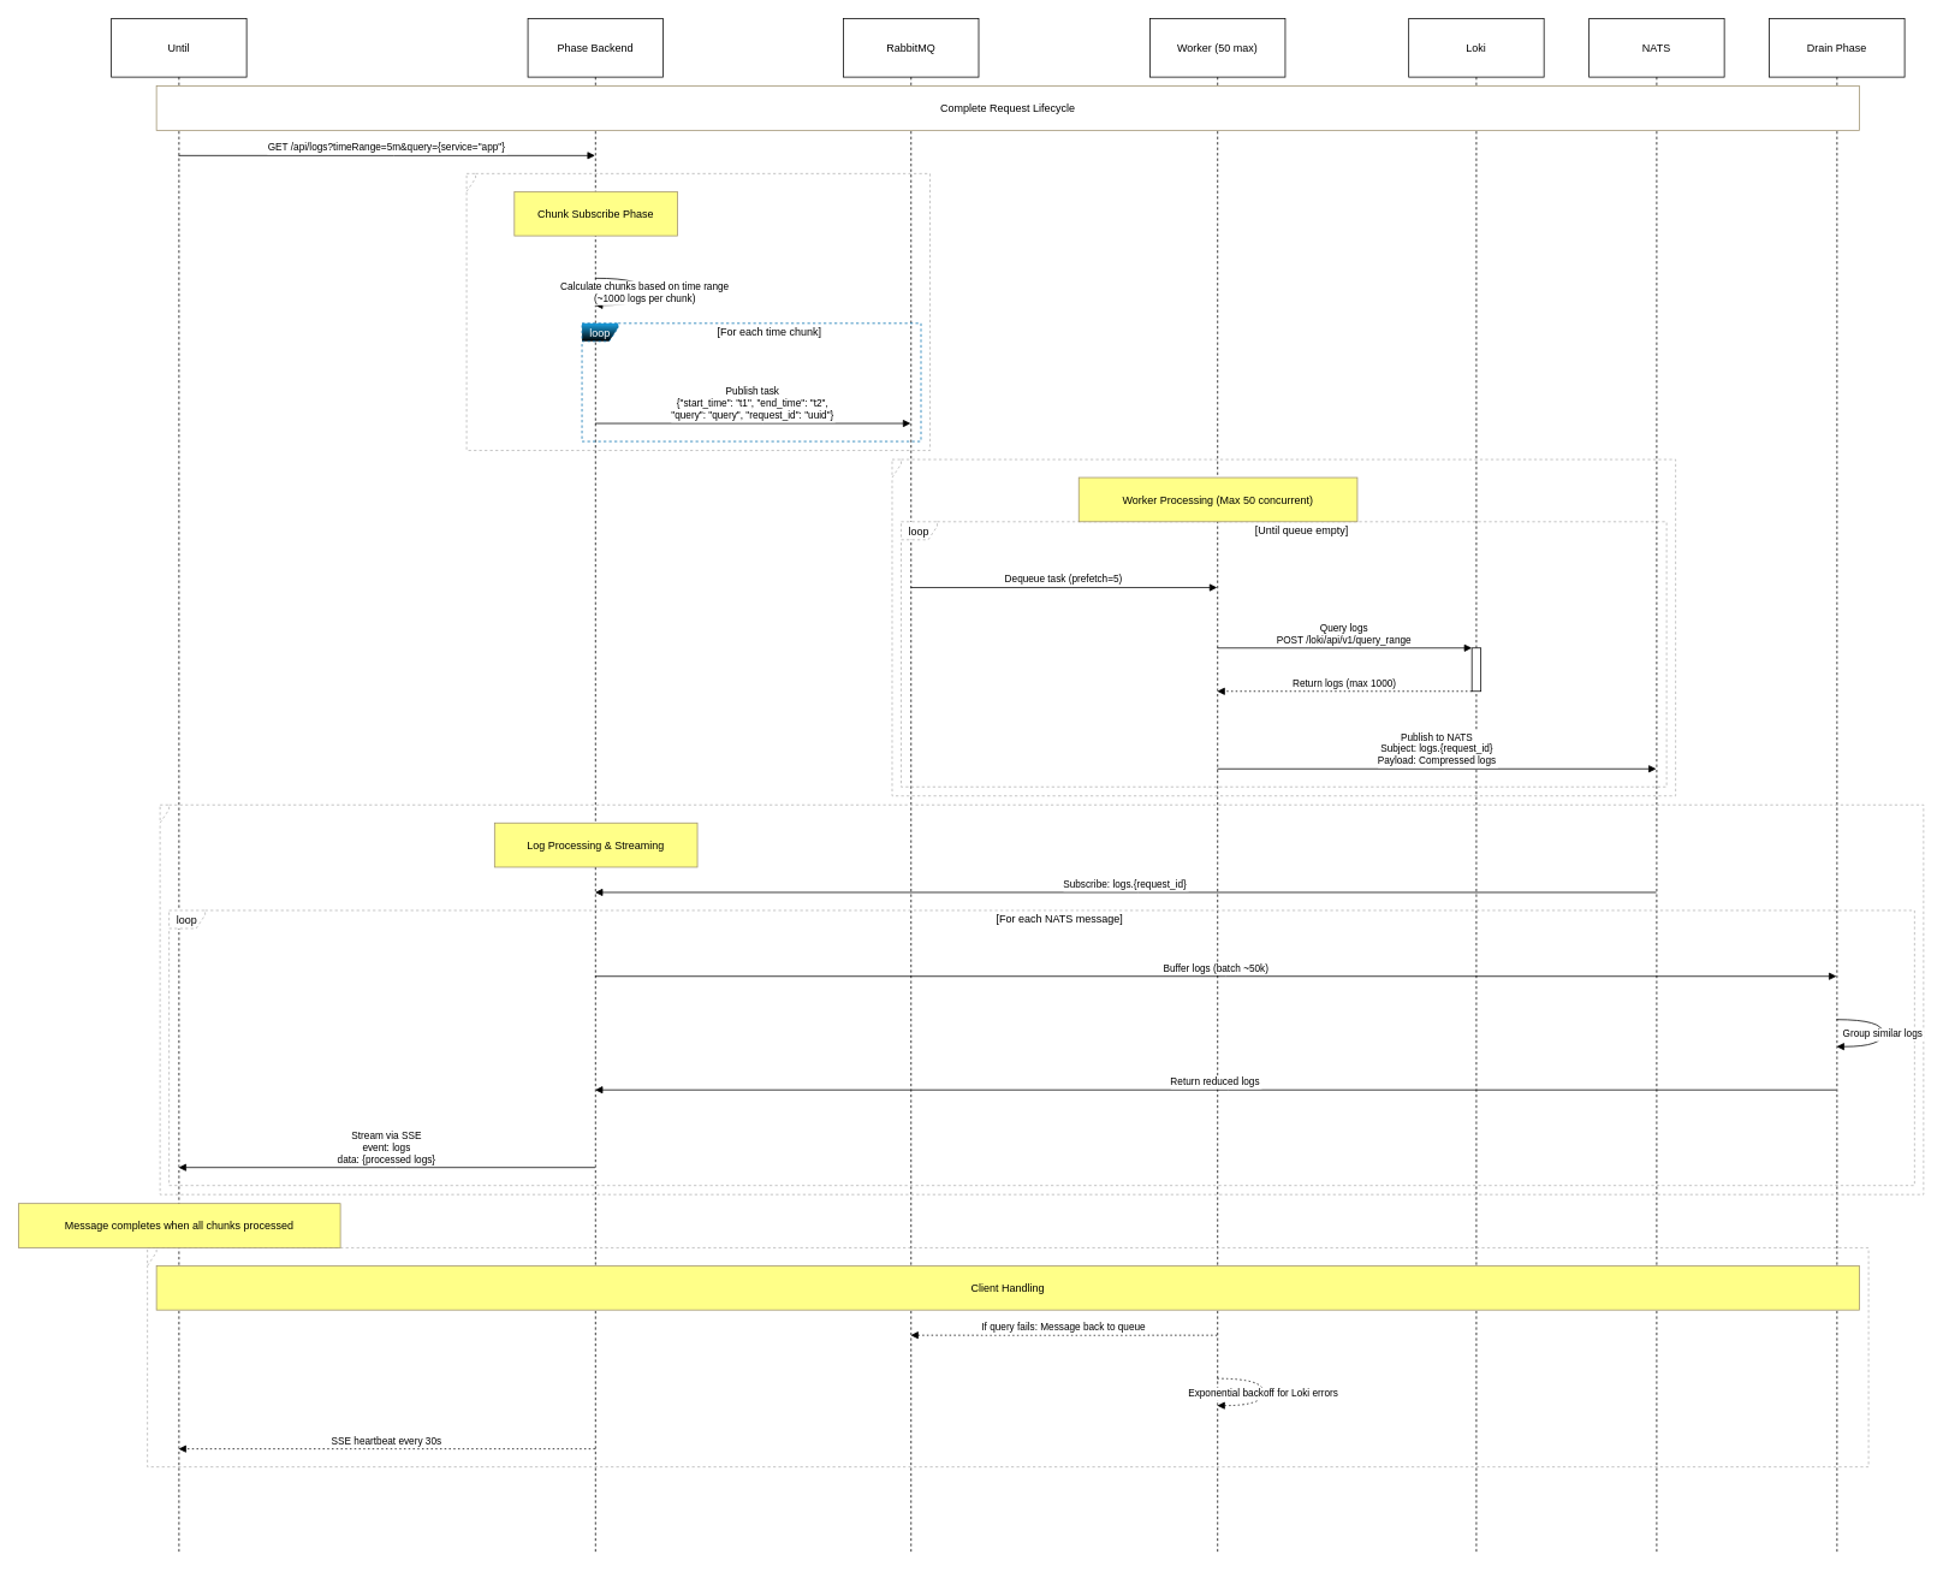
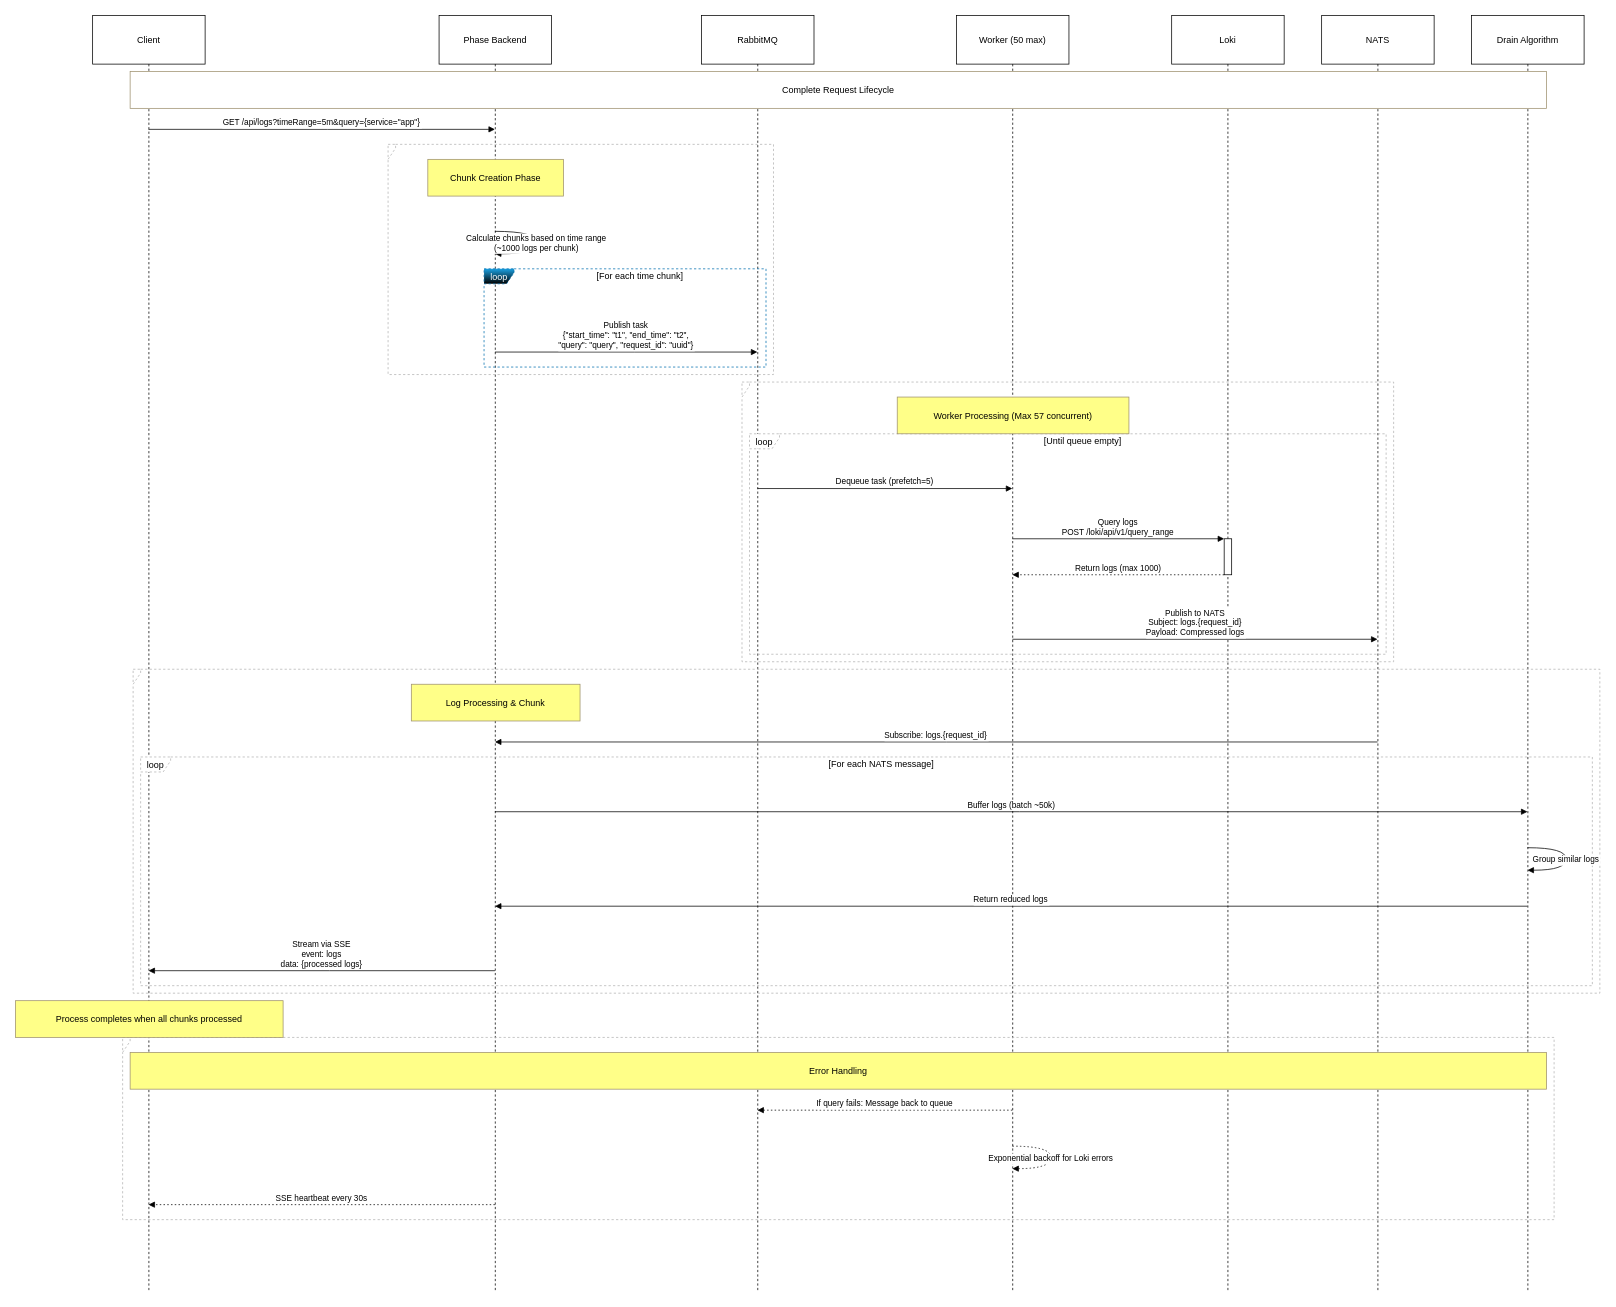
  <mxCell id="0" />
  <mxCell id="1" parent="0" />
- <mxCell id="2" value="Until" style="shape=umlLifeline;perimeter=lifelinePerimeter;whiteSpace=wrap;container=1;dropTarget=0;collapsible=0;recursiveResize=0;outlineConnect=0;portConstraint=eastwest;newEdgeStyle={&quot;edgeStyle&quot;:&quot;elbowEdgeStyle&quot;,&quot;elbow&quot;:&quot;vertical&quot;,&quot;curved&quot;:0,&quot;rounded&quot;:0};size=65;" vertex="1" parent="1"><mxGeometry x="123" y="20" width="150" height="1701" as="geometry" /></mxCell>
+ <mxCell id="2" value="Client" style="shape=umlLifeline;perimeter=lifelinePerimeter;whiteSpace=wrap;container=1;dropTarget=0;collapsible=0;recursiveResize=0;outlineConnect=0;portConstraint=eastwest;newEdgeStyle={&quot;edgeStyle&quot;:&quot;elbowEdgeStyle&quot;,&quot;elbow&quot;:&quot;vertical&quot;,&quot;curved&quot;:0,&quot;rounded&quot;:0};size=65;" vertex="1" parent="1"><mxGeometry x="123" y="20" width="150" height="1701" as="geometry" /></mxCell>
  <mxCell id="3" value="Phase Backend" style="shape=umlLifeline;perimeter=lifelinePerimeter;whiteSpace=wrap;container=1;dropTarget=0;collapsible=0;recursiveResize=0;outlineConnect=0;portConstraint=eastwest;newEdgeStyle={&quot;edgeStyle&quot;:&quot;elbowEdgeStyle&quot;,&quot;elbow&quot;:&quot;vertical&quot;,&quot;curved&quot;:0,&quot;rounded&quot;:0};size=65;" vertex="1" parent="1"><mxGeometry x="585" y="20" width="150" height="1701" as="geometry" /></mxCell>
  <mxCell id="4" value="RabbitMQ" style="shape=umlLifeline;perimeter=lifelinePerimeter;whiteSpace=wrap;container=1;dropTarget=0;collapsible=0;recursiveResize=0;outlineConnect=0;portConstraint=eastwest;newEdgeStyle={&quot;edgeStyle&quot;:&quot;elbowEdgeStyle&quot;,&quot;elbow&quot;:&quot;vertical&quot;,&quot;curved&quot;:0,&quot;rounded&quot;:0};size=65;" vertex="1" parent="1"><mxGeometry x="935" y="20" width="150" height="1701" as="geometry" /></mxCell>
  <mxCell id="5" value="Worker (50 max)" style="shape=umlLifeline;perimeter=lifelinePerimeter;whiteSpace=wrap;container=1;dropTarget=0;collapsible=0;recursiveResize=0;outlineConnect=0;portConstraint=eastwest;newEdgeStyle={&quot;edgeStyle&quot;:&quot;elbowEdgeStyle&quot;,&quot;elbow&quot;:&quot;vertical&quot;,&quot;curved&quot;:0,&quot;rounded&quot;:0};size=65;" vertex="1" parent="1"><mxGeometry x="1275" y="20" width="150" height="1701" as="geometry" /></mxCell>
  <mxCell id="6" value="Loki" style="shape=umlLifeline;perimeter=lifelinePerimeter;whiteSpace=wrap;container=1;dropTarget=0;collapsible=0;recursiveResize=0;outlineConnect=0;portConstraint=eastwest;newEdgeStyle={&quot;edgeStyle&quot;:&quot;elbowEdgeStyle&quot;,&quot;elbow&quot;:&quot;vertical&quot;,&quot;curved&quot;:0,&quot;rounded&quot;:0};size=65;" vertex="1" parent="1"><mxGeometry x="1562" y="20" width="150" height="1701" as="geometry" /></mxCell>
  <mxCell id="7" value="" style="points=[];perimeter=orthogonalPerimeter;outlineConnect=0;targetShapes=umlLifeline;portConstraint=eastwest;newEdgeStyle={&quot;edgeStyle&quot;:&quot;elbowEdgeStyle&quot;,&quot;elbow&quot;:&quot;vertical&quot;,&quot;curved&quot;:0,&quot;rounded&quot;:0}" vertex="1" parent="6"><mxGeometry x="70" y="698" width="10" height="48" as="geometry" /></mxCell>
  <mxCell id="8" value="NATS" style="shape=umlLifeline;perimeter=lifelinePerimeter;whiteSpace=wrap;container=1;dropTarget=0;collapsible=0;recursiveResize=0;outlineConnect=0;portConstraint=eastwest;newEdgeStyle={&quot;edgeStyle&quot;:&quot;elbowEdgeStyle&quot;,&quot;elbow&quot;:&quot;vertical&quot;,&quot;curved&quot;:0,&quot;rounded&quot;:0};size=65;" vertex="1" parent="1"><mxGeometry x="1762" y="20" width="150" height="1701" as="geometry" /></mxCell>
- <mxCell id="9" value="Drain Phase" style="shape=umlLifeline;perimeter=lifelinePerimeter;whiteSpace=wrap;container=1;dropTarget=0;collapsible=0;recursiveResize=0;outlineConnect=0;portConstraint=eastwest;newEdgeStyle={&quot;edgeStyle&quot;:&quot;elbowEdgeStyle&quot;,&quot;elbow&quot;:&quot;vertical&quot;,&quot;curved&quot;:0,&quot;rounded&quot;:0};size=65;" vertex="1" parent="1"><mxGeometry x="1962" y="20" width="150" height="1701" as="geometry" /></mxCell>
+ <mxCell id="9" value="Drain Algorithm" style="shape=umlLifeline;perimeter=lifelinePerimeter;whiteSpace=wrap;container=1;dropTarget=0;collapsible=0;recursiveResize=0;outlineConnect=0;portConstraint=eastwest;newEdgeStyle={&quot;edgeStyle&quot;:&quot;elbowEdgeStyle&quot;,&quot;elbow&quot;:&quot;vertical&quot;,&quot;curved&quot;:0,&quot;rounded&quot;:0};size=65;" vertex="1" parent="1"><mxGeometry x="1962" y="20" width="150" height="1701" as="geometry" /></mxCell>
  <mxCell id="10" value="loop" style="shape=umlFrame;dashed=1;pointerEvents=0;dropTarget=0;strokeColor=#006EAF;height=20;width=40;fillColor=#1ba1e2;fontColor=#ffffff;gradientColor=default;" vertex="1" parent="1"><mxGeometry x="645" y="358" width="376" height="131" as="geometry" /></mxCell>
  <mxCell id="11" value="[For each time chunk]" style="text;strokeColor=none;fillColor=none;align=center;verticalAlign=middle;whiteSpace=wrap;" vertex="1" parent="10"><mxGeometry x="40" width="336" height="20" as="geometry" /></mxCell>
  <mxCell id="12" value="" style="shape=umlFrame;dashed=1;pointerEvents=0;dropTarget=0;strokeColor=#B3B3B3;height=20;width=0" vertex="1" parent="1"><mxGeometry x="517" y="192" width="514" height="307" as="geometry" /></mxCell>
  <mxCell id="13" value="" style="text;strokeColor=none;fillColor=none;align=center;verticalAlign=middle;whiteSpace=wrap;" vertex="1" parent="12"><mxGeometry width="514" height="20" as="geometry" /></mxCell>
  <mxCell id="14" value="loop" style="shape=umlFrame;dashed=1;pointerEvents=0;dropTarget=0;strokeColor=#B3B3B3;height=20;width=40" vertex="1" parent="1"><mxGeometry x="999" y="578" width="849" height="294" as="geometry" /></mxCell>
  <mxCell id="15" value="[Until queue empty]" style="text;strokeColor=none;fillColor=none;align=center;verticalAlign=middle;whiteSpace=wrap;" vertex="1" parent="14"><mxGeometry x="40" width="809" height="20" as="geometry" /></mxCell>
  <mxCell id="16" value="" style="shape=umlFrame;dashed=1;pointerEvents=0;dropTarget=0;strokeColor=#B3B3B3;height=20;width=0" vertex="1" parent="1"><mxGeometry x="989" y="509" width="869" height="373" as="geometry" /></mxCell>
  <mxCell id="17" value="" style="text;strokeColor=none;fillColor=none;align=center;verticalAlign=middle;whiteSpace=wrap;" vertex="1" parent="16"><mxGeometry width="869" height="20" as="geometry" /></mxCell>
  <mxCell id="18" value="loop" style="shape=umlFrame;dashed=1;pointerEvents=0;dropTarget=0;strokeColor=#B3B3B3;height=20;width=40" vertex="1" parent="1"><mxGeometry x="187" y="1009" width="1936" height="305" as="geometry" /></mxCell>
  <mxCell id="19" value="[For each NATS message]" style="text;strokeColor=none;fillColor=none;align=center;verticalAlign=middle;whiteSpace=wrap;" vertex="1" parent="18"><mxGeometry x="40" width="1896" height="20" as="geometry" /></mxCell>
  <mxCell id="20" value="" style="shape=umlFrame;dashed=1;pointerEvents=0;dropTarget=0;strokeColor=#B3B3B3;height=20;width=0" vertex="1" parent="1"><mxGeometry x="177" y="892" width="1956" height="432" as="geometry" /></mxCell>
  <mxCell id="21" value="" style="text;strokeColor=none;fillColor=none;align=center;verticalAlign=middle;whiteSpace=wrap;" vertex="1" parent="20"><mxGeometry width="1956" height="20" as="geometry" /></mxCell>
  <mxCell id="22" value="" style="shape=umlFrame;dashed=1;pointerEvents=0;dropTarget=0;strokeColor=#B3B3B3;height=20;width=0" vertex="1" parent="1"><mxGeometry x="163" y="1383" width="1909" height="243" as="geometry" /></mxCell>
  <mxCell id="23" value="" style="text;strokeColor=none;fillColor=none;align=center;verticalAlign=middle;whiteSpace=wrap;" vertex="1" parent="22"><mxGeometry width="1909" height="20" as="geometry" /></mxCell>
  <mxCell id="24" value="GET /api/logs?timeRange=5m&amp;query={service=&quot;app&quot;}" style="verticalAlign=bottom;edgeStyle=elbowEdgeStyle;elbow=vertical;curved=0;rounded=0;endArrow=block;" edge="1" parent="1" source="2" target="3"><mxGeometry relative="1" as="geometry"><Array as="points"><mxPoint x="436" y="172" /></Array></mxGeometry></mxCell>
  <mxCell id="25" value="Calculate chunks based on time range&#10;(~1000 logs per chunk)" style="curved=1;endArrow=block;rounded=0;" edge="1" parent="1" source="3" target="3"><mxGeometry relative="1" as="geometry"><Array as="points"><mxPoint x="715" y="308" /><mxPoint x="715" y="338" /></Array></mxGeometry></mxCell>
  <mxCell id="26" value="Publish task&#10;{&quot;start_time&quot;: &quot;t1&quot;, &quot;end_time&quot;: &quot;t2&quot;,&#10;&quot;query&quot;: &quot;query&quot;, &quot;request_id&quot;: &quot;uuid&quot;}" style="verticalAlign=bottom;edgeStyle=elbowEdgeStyle;elbow=vertical;curved=0;rounded=0;endArrow=block;" edge="1" parent="1" source="3" target="4"><mxGeometry relative="1" as="geometry"><Array as="points"><mxPoint x="846" y="469" /></Array></mxGeometry></mxCell>
  <mxCell id="27" value="Dequeue task (prefetch=5)" style="verticalAlign=bottom;edgeStyle=elbowEdgeStyle;elbow=vertical;curved=0;rounded=0;endArrow=block;" edge="1" parent="1" source="4" target="5"><mxGeometry relative="1" as="geometry"><Array as="points"><mxPoint x="1189" y="651" /></Array></mxGeometry></mxCell>
  <mxCell id="28" value="Query logs&#10;POST /loki/api/v1/query_range" style="verticalAlign=bottom;edgeStyle=elbowEdgeStyle;elbow=vertical;curved=0;rounded=0;endArrow=block;" edge="1" parent="1" source="5" target="7"><mxGeometry relative="1" as="geometry"><Array as="points"><mxPoint x="1500" y="718" /></Array></mxGeometry></mxCell>
  <mxCell id="29" value="Return logs (max 1000)" style="verticalAlign=bottom;edgeStyle=elbowEdgeStyle;elbow=vertical;curved=0;rounded=0;dashed=1;dashPattern=2 3;endArrow=block;" edge="1" parent="1" source="7" target="5"><mxGeometry relative="1" as="geometry"><Array as="points"><mxPoint x="1503" y="766" /></Array></mxGeometry></mxCell>
  <mxCell id="30" value="Publish to NATS&#10;Subject: logs.{request_id}&#10;Payload: Compressed logs" style="verticalAlign=bottom;edgeStyle=elbowEdgeStyle;elbow=vertical;curved=0;rounded=0;endArrow=block;" edge="1" parent="1" source="5" target="8"><mxGeometry relative="1" as="geometry"><Array as="points"><mxPoint x="1602" y="852" /></Array></mxGeometry></mxCell>
  <mxCell id="31" value="Subscribe: logs.{request_id}" style="verticalAlign=bottom;edgeStyle=elbowEdgeStyle;elbow=vertical;curved=0;rounded=0;endArrow=block;" edge="1" parent="1" source="8" target="3"><mxGeometry relative="1" as="geometry"><Array as="points"><mxPoint x="1262" y="989" /></Array></mxGeometry></mxCell>
  <mxCell id="32" value="Buffer logs (batch ~50k)" style="verticalAlign=bottom;edgeStyle=elbowEdgeStyle;elbow=vertical;curved=0;rounded=0;endArrow=block;" edge="1" parent="1" source="3" target="9"><mxGeometry relative="1" as="geometry"><Array as="points"><mxPoint x="1359" y="1082" /></Array></mxGeometry></mxCell>
  <mxCell id="33" value="Group similar logs" style="curved=1;endArrow=block;rounded=0;" edge="1" parent="1" source="9" target="9"><mxGeometry relative="1" as="geometry"><Array as="points"><mxPoint x="2088" y="1130" /><mxPoint x="2088" y="1160" /></Array></mxGeometry></mxCell>
  <mxCell id="34" value="Return reduced logs" style="verticalAlign=bottom;edgeStyle=elbowEdgeStyle;elbow=vertical;curved=0;rounded=0;endArrow=block;" edge="1" parent="1" source="9" target="3"><mxGeometry relative="1" as="geometry"><Array as="points"><mxPoint x="1362" y="1208" /></Array></mxGeometry></mxCell>
  <mxCell id="35" value="Stream via SSE&#10;event: logs&#10;data: {processed logs}" style="verticalAlign=bottom;edgeStyle=elbowEdgeStyle;elbow=vertical;curved=0;rounded=0;endArrow=block;" edge="1" parent="1" source="3" target="2"><mxGeometry relative="1" as="geometry"><Array as="points"><mxPoint x="439" y="1294" /></Array></mxGeometry></mxCell>
  <mxCell id="36" value="If query fails: Message back to queue" style="verticalAlign=bottom;edgeStyle=elbowEdgeStyle;elbow=vertical;curved=0;rounded=0;dashed=1;dashPattern=2 3;endArrow=block;" edge="1" parent="1" source="5" target="4"><mxGeometry relative="1" as="geometry"><Array as="points"><mxPoint x="1192" y="1480" /></Array></mxGeometry></mxCell>
  <mxCell id="37" value="Exponential backoff for Loki errors" style="curved=1;dashed=1;dashPattern=2 3;endArrow=block;rounded=0;" edge="1" parent="1" source="5" target="5"><mxGeometry relative="1" as="geometry"><Array as="points"><mxPoint x="1401" y="1528" /><mxPoint x="1401" y="1558" /></Array></mxGeometry></mxCell>
  <mxCell id="38" value="SSE heartbeat every 30s" style="verticalAlign=bottom;edgeStyle=elbowEdgeStyle;elbow=vertical;curved=0;rounded=0;dashed=1;dashPattern=2 3;endArrow=block;" edge="1" parent="1" source="3" target="2"><mxGeometry relative="1" as="geometry"><Array as="points"><mxPoint x="439" y="1606" /></Array></mxGeometry></mxCell>
  <mxCell id="39" value="Complete Request Lifecycle" style="fillColor=#ffffff;strokeColor=#9E916F;" vertex="1" parent="1"><mxGeometry x="173" y="95" width="1889" height="49" as="geometry" /></mxCell>
- <mxCell id="40" value="Chunk Subscribe Phase" style="fillColor=#ffff88;strokeColor=#9E916F;" vertex="1" parent="1"><mxGeometry x="570" y="212" width="181" height="49" as="geometry" /></mxCell>
- <mxCell id="41" value="Worker Processing (Max 50 concurrent)" style="fillColor=#ffff88;strokeColor=#9E916F;" vertex="1" parent="1"><mxGeometry x="1196" y="529" width="309" height="49" as="geometry" /></mxCell>
- <mxCell id="42" value="Log Processing &amp; Streaming" style="fillColor=#ffff88;strokeColor=#9E916F;" vertex="1" parent="1"><mxGeometry x="548" y="912" width="225" height="49" as="geometry" /></mxCell>
- <mxCell id="43" value="Message completes when all chunks processed" style="fillColor=#ffff88;strokeColor=#9E916F;" vertex="1" parent="1"><mxGeometry x="20" y="1334" width="357" height="49" as="geometry" /></mxCell>
- <mxCell id="44" value="Client Handling" style="fillColor=#ffff88;strokeColor=#9E916F;" vertex="1" parent="1"><mxGeometry x="173" y="1403" width="1889" height="49" as="geometry" /></mxCell>
+ <mxCell id="40" value="Chunk Creation Phase" style="fillColor=#ffff88;strokeColor=#9E916F;" vertex="1" parent="1"><mxGeometry x="570" y="212" width="181" height="49" as="geometry" /></mxCell>
+ <mxCell id="41" value="Worker Processing (Max 57 concurrent)" style="fillColor=#ffff88;strokeColor=#9E916F;" vertex="1" parent="1"><mxGeometry x="1196" y="529" width="309" height="49" as="geometry" /></mxCell>
+ <mxCell id="42" value="Log Processing &amp; Chunk" style="fillColor=#ffff88;strokeColor=#9E916F;" vertex="1" parent="1"><mxGeometry x="548" y="912" width="225" height="49" as="geometry" /></mxCell>
+ <mxCell id="43" value="Process completes when all chunks processed" style="fillColor=#ffff88;strokeColor=#9E916F;" vertex="1" parent="1"><mxGeometry x="20" y="1334" width="357" height="49" as="geometry" /></mxCell>
+ <mxCell id="44" value="Error Handling" style="fillColor=#ffff88;strokeColor=#9E916F;" vertex="1" parent="1"><mxGeometry x="173" y="1403" width="1889" height="49" as="geometry" /></mxCell>
